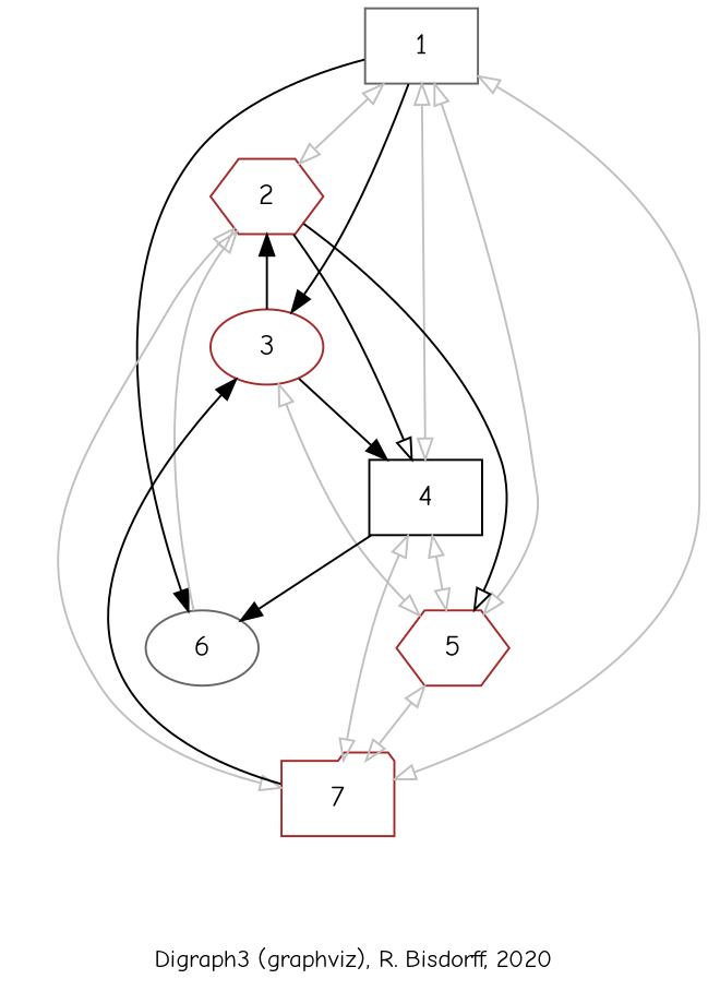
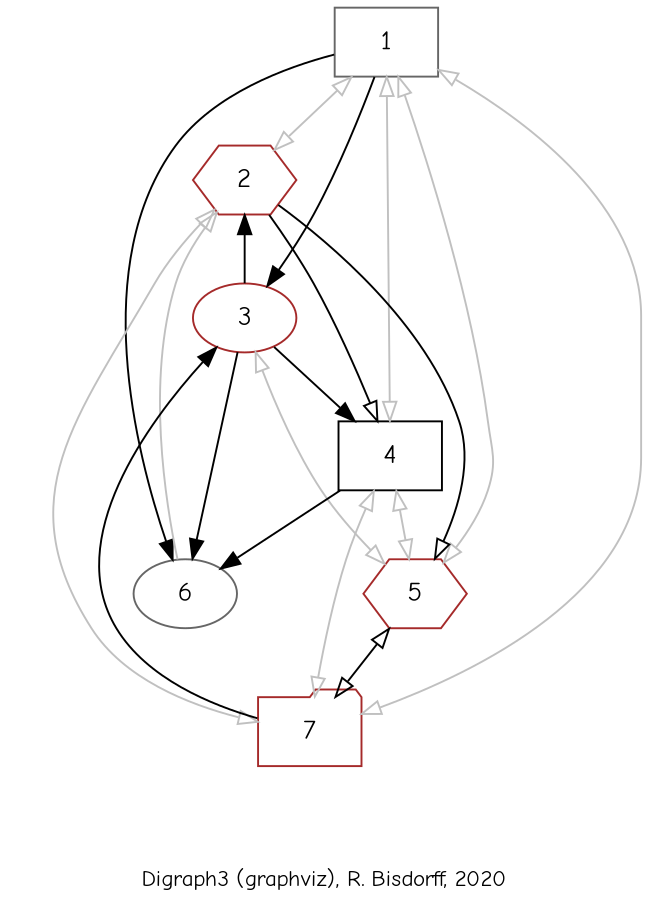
  digraph {
    fontname="Comic Neue"
    fontsize=12
    label="\nDigraph3 (graphviz), R. Bisdorff, 2020"
    node [color=brown fontname="Comic Neue" shape=box]
    edge [arrowhead=empty arrowtail=empty color=grey dir=both fontname="Comic Neue"]
    n1 [color=gray40 label=1]
    n2 [label=2 shape=hexagon]
    n3 [label=3 shape=ellipse]
    n4 [color=black label=4]
    n5 [label=5 shape=hexagon]
    n6 [color=gray40 label=6 shape=ellipse]
    n7 [label=7 shape=folder]
    n1 -> n2
    n1 -> n3 [color=black dir=forward arrowhead="" arrowtail=""]
    n1 -> n4
    n1 -> n5
    n1 -> n6 [color=black dir=forward arrowhead="" arrowtail=""]
    n1 -> n7
    n2 -> n3 [color=black dir=back arrowhead="" arrowtail=""]
    n2 -> n4 [color=black dir=forward arrowtail=""]
    n2 -> n5 [color=black dir=forward arrowtail=""]
    n2 -> n6 [dir=back arrowhead=""]
    n2 -> n7
    n3 -> n4 [color=black dir=forward arrowhead="" arrowtail=""]
    n3 -> n5
+   n3 -> n6 [color=black dir=forward arrowhead="" arrowtail=""]
    n3 -> n7 [color=black dir=back arrowhead="" arrowtail=""]
    n4 -> n5
    n4 -> n6 [color=black dir=forward arrowhead="" arrowtail=""]
    n4 -> n7
-   n5 -> n7
+   n5 -> n7 [color=black]
  }
